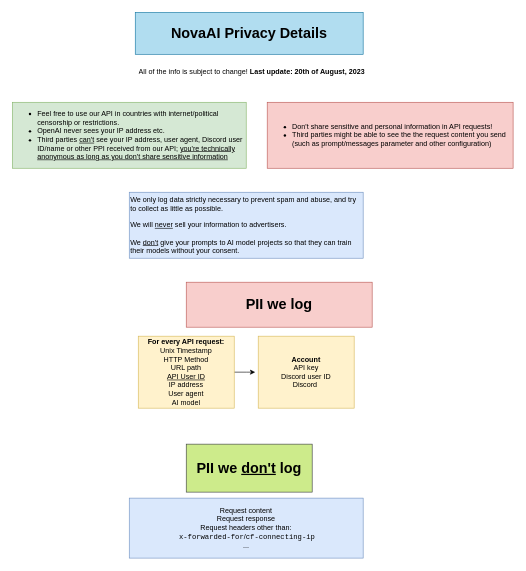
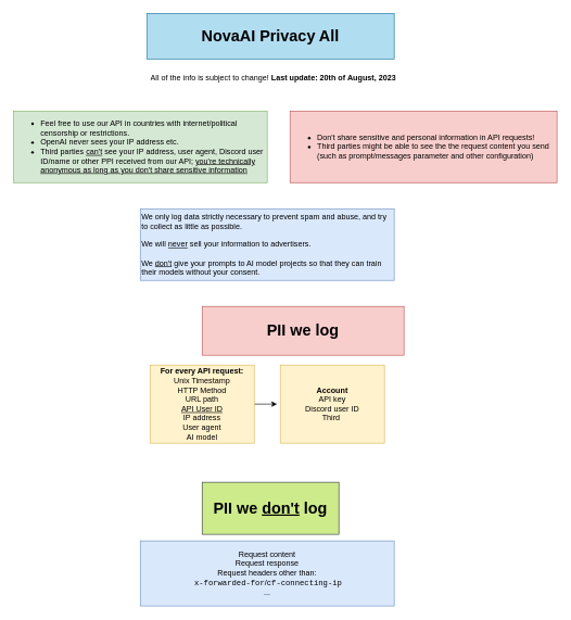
  <mxCell id="0" />
  <mxCell id="1" parent="0" />
- <mxCell id="2" value="&lt;font style=&quot;font-size: 24px;&quot;&gt;&lt;b&gt;NovaAI Privacy Details&lt;/b&gt;&lt;/font&gt;" style="text;html=1;strokeColor=#10739e;fillColor=#b1ddf0;align=center;verticalAlign=middle;whiteSpace=wrap;rounded=0;" vertex="1" parent="1"><mxGeometry x="225" y="20" width="380" height="70" as="geometry" /></mxCell>
+ <mxCell id="2" value="&lt;font style=&quot;font-size: 24px;&quot;&gt;&lt;b&gt;NovaAI Privacy All&lt;/b&gt;&lt;/font&gt;" style="text;html=1;strokeColor=#10739e;fillColor=#b1ddf0;align=center;verticalAlign=middle;whiteSpace=wrap;rounded=0;" vertex="1" parent="1"><mxGeometry x="225" y="20" width="380" height="70" as="geometry" /></mxCell>
  <mxCell id="3" value="&lt;div style=&quot;&quot;&gt;&lt;ul&gt;&lt;li&gt;Feel free to use our API in countries with internet/political censorship or restrictions.&lt;/li&gt;&lt;li&gt;OpenAI never sees your IP address etc.&lt;/li&gt;&lt;li&gt;Third parties &lt;u&gt;can't&lt;/u&gt;&amp;nbsp;see your IP address, user agent, Discord user ID/name or other PPI received from our API; &lt;u&gt;you're technically anonymous as long as you don't share sensitive information&lt;/u&gt;&lt;/li&gt;&lt;/ul&gt;&lt;/div&gt;" style="whiteSpace=wrap;html=1;fillColor=#d5e8d4;strokeColor=#82b366;align=left;" vertex="1" parent="1"><mxGeometry x="20" y="170" width="390" height="110" as="geometry" /></mxCell>
  <mxCell id="4" value="&lt;ul&gt;&lt;li&gt;Don't share sensitive and personal information in API requests!&lt;/li&gt;&lt;li&gt;Third parties might be able to see the the request content you send (such as prompt/messages parameter and other configuration)&lt;/li&gt;&lt;/ul&gt;" style="whiteSpace=wrap;html=1;fillColor=#f8cecc;strokeColor=#b85450;align=left;" vertex="1" parent="1"><mxGeometry x="445" y="170" width="410" height="110" as="geometry" /></mxCell>
  <mxCell id="5" value="&lt;span style=&quot;font-size: 24px;&quot;&gt;&lt;b&gt;PII we log&lt;/b&gt;&lt;/span&gt;" style="text;html=1;strokeColor=#b85450;fillColor=#f8cecc;align=center;verticalAlign=middle;whiteSpace=wrap;rounded=0;" vertex="1" parent="1"><mxGeometry x="310" y="470" width="310" height="75" as="geometry" /></mxCell>
  <mxCell id="6" value="All of the info is subject to change! &lt;b&gt;Last update: 20th of August, 2023&lt;/b&gt;" style="text;strokeColor=none;fillColor=none;align=left;verticalAlign=middle;spacingLeft=4;spacingRight=4;overflow=hidden;points=[[0,0.5],[1,0.5]];portConstraint=eastwest;rotatable=0;whiteSpace=wrap;html=1;" vertex="1" parent="1"><mxGeometry x="225" y="110" width="390" height="20" as="geometry" /></mxCell>
- <mxCell id="7" value="&lt;b&gt;Account&lt;br&gt;&lt;/b&gt;API key&lt;br&gt;Discord user ID&lt;br&gt;Discord&amp;nbsp;" style="whiteSpace=wrap;html=1;align=center;fillColor=#fff2cc;strokeColor=#d6b656;" vertex="1" parent="1"><mxGeometry x="430" y="560" width="160" height="120" as="geometry" /></mxCell>
+ <mxCell id="7" value="&lt;b&gt;Account&lt;br&gt;&lt;/b&gt;API key&lt;br&gt;Discord user ID&lt;br&gt;Third&amp;nbsp;" style="whiteSpace=wrap;html=1;align=center;fillColor=#fff2cc;strokeColor=#d6b656;" vertex="1" parent="1"><mxGeometry x="430" y="560" width="160" height="120" as="geometry" /></mxCell>
  <mxCell id="8" style="edgeStyle=orthogonalEdgeStyle;rounded=0;orthogonalLoop=1;jettySize=auto;html=1;" edge="1" parent="1" source="9"><mxGeometry relative="1" as="geometry"><mxPoint x="425" y="620" as="targetPoint" /></mxGeometry></mxCell>
  <mxCell id="9" value="&lt;b&gt;For every API request:&lt;br&gt;&lt;/b&gt;Unix Timestamp&lt;br&gt;HTTP Method&lt;br&gt;URL path&lt;br&gt;&lt;u&gt;API User ID&lt;br&gt;&lt;/u&gt;IP address&lt;br&gt;User agent&lt;br&gt;AI model" style="whiteSpace=wrap;html=1;align=center;fillColor=#fff2cc;strokeColor=#d6b656;" vertex="1" parent="1"><mxGeometry x="230" y="560" width="160" height="120" as="geometry" /></mxCell>
  <mxCell id="10" value="&lt;span style=&quot;font-size: 24px;&quot;&gt;&lt;b&gt;PII we &lt;u&gt;don't&lt;/u&gt;&amp;nbsp;log&lt;/b&gt;&lt;/span&gt;" style="text;html=1;strokeColor=#36393d;fillColor=#cdeb8b;align=center;verticalAlign=middle;whiteSpace=wrap;rounded=0;" vertex="1" parent="1"><mxGeometry x="310" y="740" width="210" height="80" as="geometry" /></mxCell>
  <mxCell id="11" value="Request content&lt;br&gt;Request response&lt;br&gt;Request headers other than:&lt;br&gt;&amp;nbsp;&lt;font face=&quot;Courier New&quot;&gt;x-forwarded-for&lt;/font&gt;/&lt;font face=&quot;Courier New&quot;&gt;cf-connecting-ip&lt;/font&gt;&lt;br&gt;..." style="whiteSpace=wrap;html=1;align=center;fillColor=#dae8fc;strokeColor=#6c8ebf;" vertex="1" parent="1"><mxGeometry x="215" y="830" width="390" height="100" as="geometry" /></mxCell>
  <mxCell id="12" value="&lt;div style=&quot;&quot;&gt;&lt;span style=&quot;background-color: initial;&quot;&gt;We only log data strictly necessary to prevent spam and abuse, and try to collect as little as possible.&lt;/span&gt;&lt;br&gt;&lt;/div&gt;&lt;div style=&quot;&quot;&gt;&lt;span style=&quot;background-color: initial;&quot;&gt;&lt;br&gt;&lt;/span&gt;&lt;/div&gt;&lt;div style=&quot;&quot;&gt;&lt;span style=&quot;background-color: initial;&quot;&gt;We will &lt;u&gt;never&lt;/u&gt;&amp;nbsp;sell your information to advertisers.&lt;/span&gt;&lt;/div&gt;&lt;div style=&quot;&quot;&gt;&lt;span style=&quot;background-color: initial;&quot;&gt;&lt;br&gt;&lt;/span&gt;&lt;/div&gt;&lt;div style=&quot;&quot;&gt;We &lt;u&gt;don't&lt;/u&gt;&amp;nbsp;give your prompts to AI model projects so that they can train their models without your consent.&lt;/div&gt;" style="whiteSpace=wrap;html=1;fillColor=#dae8fc;strokeColor=#6c8ebf;align=left;" vertex="1" parent="1"><mxGeometry x="215" y="320" width="390" height="110" as="geometry" /></mxCell>
